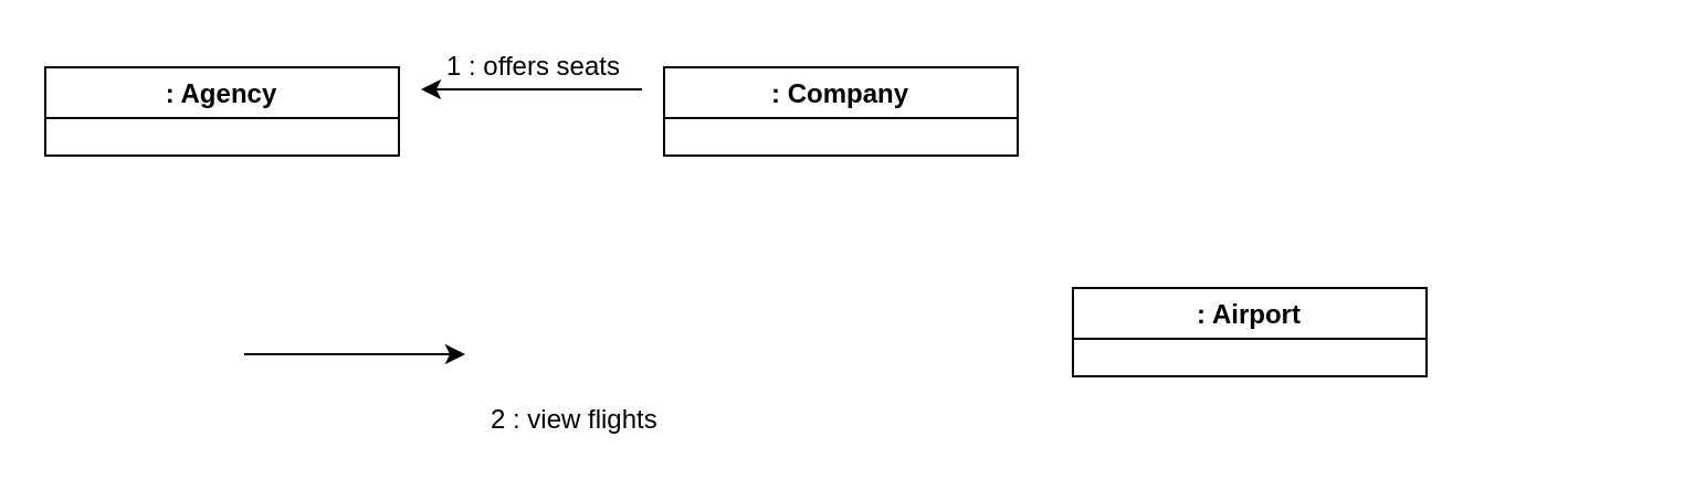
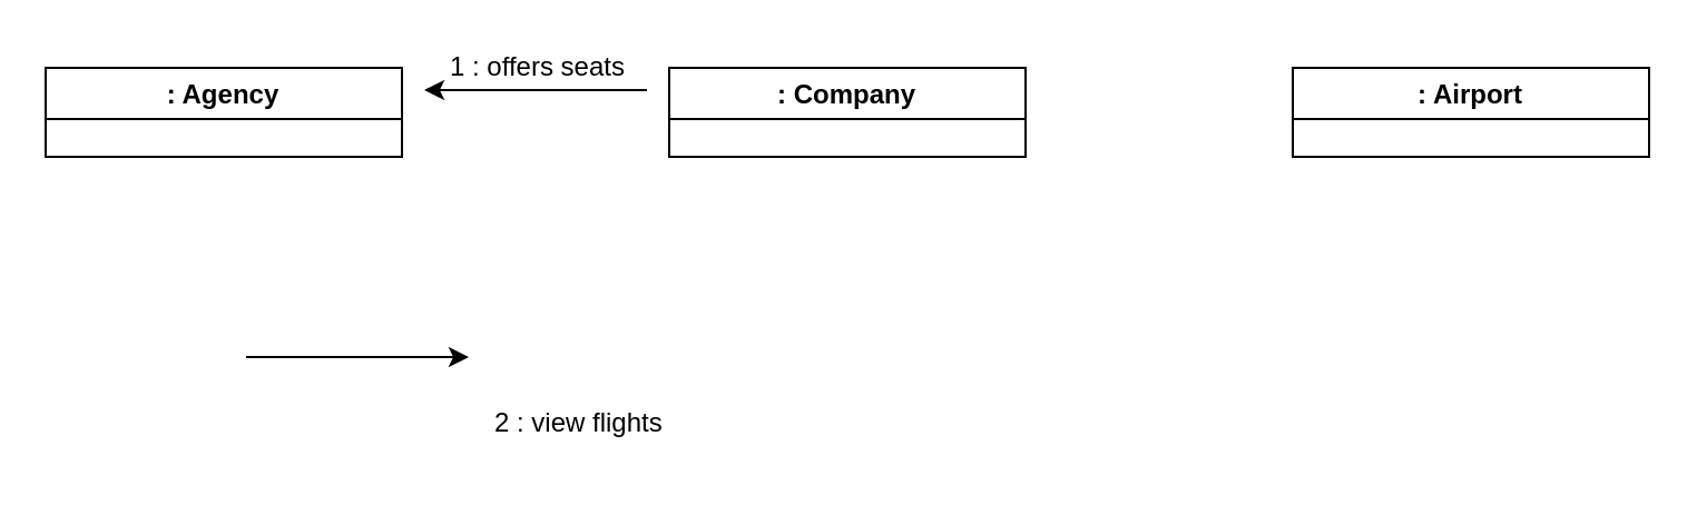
  <mxCell id="0" />
  <mxCell id="1" parent="0" />
  <mxCell id="2" value=": Agency" style="swimlane;" vertex="1" parent="1"><mxGeometry x="20" y="30" width="160" height="40" as="geometry"><mxRectangle x="50" y="170" width="60" height="23" as="alternateBounds" /></mxGeometry></mxCell>
  <mxCell id="3" value=": Company" style="swimlane;" vertex="1" parent="1"><mxGeometry x="300" y="30" width="160" height="40" as="geometry"><mxRectangle x="50" y="170" width="60" height="23" as="alternateBounds" /></mxGeometry></mxCell>
- <mxCell id="4" value=": Airport" style="swimlane;" vertex="1" parent="1"><mxGeometry x="485" y="130" width="160" height="40" as="geometry"><mxRectangle x="50" y="170" width="60" height="23" as="alternateBounds" /></mxGeometry></mxCell>
+ <mxCell id="4" value=": Airport" style="swimlane;" vertex="1" parent="1"><mxGeometry x="580" y="30" width="160" height="40" as="geometry"><mxRectangle x="50" y="170" width="60" height="23" as="alternateBounds" /></mxGeometry></mxCell>
  <mxCell id="5" value="1 : offers seats" style="text;html=1;strokeColor=none;fillColor=none;align=left;verticalAlign=middle;whiteSpace=wrap;rounded=0;" vertex="1" parent="1"><mxGeometry x="200" y="20" width="90" height="20" as="geometry" /></mxCell>
  <mxCell id="6" value="2 : view flights" style="text;html=1;strokeColor=none;fillColor=none;align=left;verticalAlign=middle;whiteSpace=wrap;rounded=0;" vertex="1" parent="1"><mxGeometry x="220" y="175" width="110" height="30" as="geometry" /></mxCell>
  <mxCell id="7" value="" style="endArrow=classic;html=1;rounded=0;" edge="1" parent="1"><mxGeometry width="50" height="50" relative="1" as="geometry"><mxPoint x="290" y="40" as="sourcePoint" /><mxPoint x="190" y="40" as="targetPoint" /></mxGeometry></mxCell>
  <mxCell id="8" value="" style="endArrow=classic;html=1;rounded=0;" edge="1" parent="1"><mxGeometry width="50" height="50" relative="1" as="geometry"><mxPoint x="110" y="160" as="sourcePoint" /><mxPoint x="210" y="160" as="targetPoint" /></mxGeometry></mxCell>
